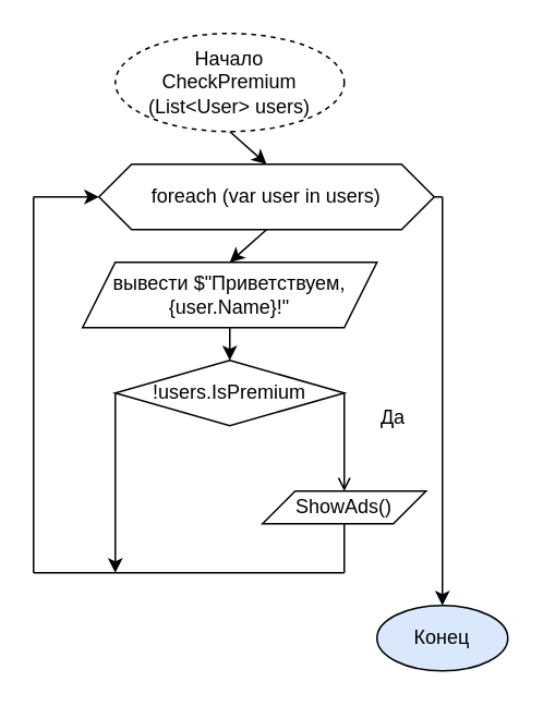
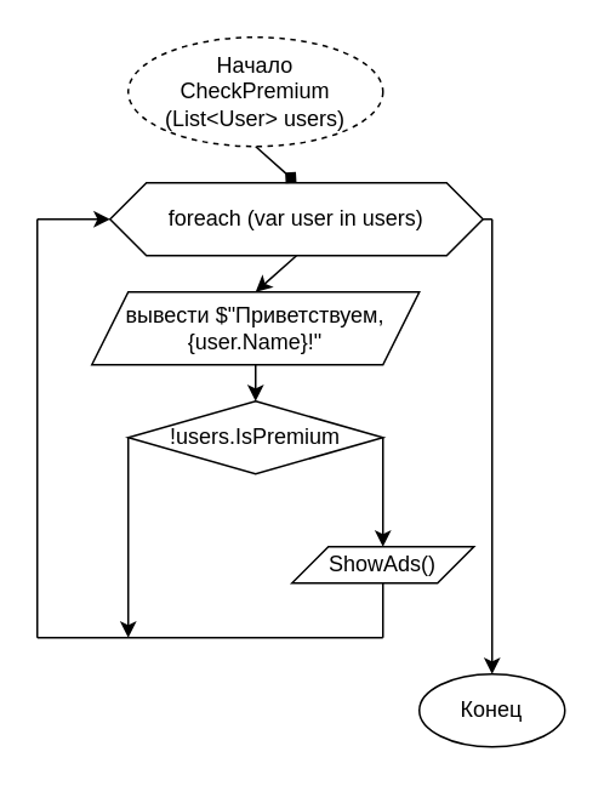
  <mxCell id="0" />
  <mxCell id="1" parent="0" />
  <mxCell id="2" value="Начало&lt;br&gt;CheckPremium&lt;br&gt;(List&amp;lt;User&amp;gt; users)" style="ellipse;whiteSpace=wrap;html=1;dashed=1;" vertex="1" parent="1"><mxGeometry x="70" y="20" width="140" height="60" as="geometry" /></mxCell>
  <mxCell id="3" value="foreach (var user in users)" style="shape=hexagon;perimeter=hexagonPerimeter2;whiteSpace=wrap;html=1;fixedSize=1;" vertex="1" parent="1"><mxGeometry x="60" y="100" width="205" height="40" as="geometry" /></mxCell>
- <mxCell id="4" value="" style="endArrow=classic;html=1;rounded=0;exitX=0.5;exitY=1;exitDx=0;exitDy=0;entryX=0.5;entryY=0;entryDx=0;entryDy=0;" edge="1" parent="1" source="2" target="3"><mxGeometry width="50" height="50" relative="1" as="geometry"><mxPoint x="130" y="340" as="sourcePoint" /><mxPoint x="180" y="290" as="targetPoint" /></mxGeometry></mxCell>
+ <mxCell id="4" value="" style="endArrow=diamond;html=1;rounded=0;exitX=0.5;exitY=1;exitDx=0;exitDy=0;entryX=0.5;entryY=0;entryDx=0;entryDy=0;" edge="1" parent="1" source="2" target="3"><mxGeometry width="50" height="50" relative="1" as="geometry"><mxPoint x="130" y="340" as="sourcePoint" /><mxPoint x="180" y="290" as="targetPoint" /></mxGeometry></mxCell>
  <mxCell id="5" value="вывести&amp;nbsp;$&quot;Приветствуем, {user.Name}!&quot;" style="shape=parallelogram;perimeter=parallelogramPerimeter;whiteSpace=wrap;html=1;fixedSize=1;" vertex="1" parent="1"><mxGeometry x="50" y="160" width="180" height="40" as="geometry" /></mxCell>
  <mxCell id="6" value="!users.IsPremium" style="rhombus;whiteSpace=wrap;html=1;" vertex="1" parent="1"><mxGeometry x="70" y="220" width="140" height="40" as="geometry" /></mxCell>
  <mxCell id="7" value="" style="endArrow=classic;html=1;rounded=0;exitX=0.5;exitY=1;exitDx=0;exitDy=0;entryX=0.5;entryY=0;entryDx=0;entryDy=0;" edge="1" parent="1" source="3" target="5"><mxGeometry width="50" height="50" relative="1" as="geometry"><mxPoint x="130" y="330" as="sourcePoint" /><mxPoint x="180" y="280" as="targetPoint" /></mxGeometry></mxCell>
  <mxCell id="8" value="" style="endArrow=classic;html=1;rounded=0;exitX=0.5;exitY=1;exitDx=0;exitDy=0;entryX=0.5;entryY=0;entryDx=0;entryDy=0;" edge="1" parent="1" source="5" target="6"><mxGeometry width="50" height="50" relative="1" as="geometry"><mxPoint x="130" y="330" as="sourcePoint" /><mxPoint x="180" y="280" as="targetPoint" /></mxGeometry></mxCell>
  <mxCell id="9" value="ShowAds()" style="shape=parallelogram;perimeter=parallelogramPerimeter;whiteSpace=wrap;html=1;fixedSize=1;" vertex="1" parent="1"><mxGeometry x="160" y="300" width="100" height="20" as="geometry" /></mxCell>
- <mxCell id="10" value="" style="endArrow=open;html=1;rounded=0;exitX=1;exitY=0.5;exitDx=0;exitDy=0;entryX=0.5;entryY=0;entryDx=0;entryDy=0;" edge="1" parent="1" source="6" target="9"><mxGeometry width="50" height="50" relative="1" as="geometry"><mxPoint x="130" y="330" as="sourcePoint" /><mxPoint x="180" y="280" as="targetPoint" /></mxGeometry></mxCell>
- <mxCell id="11" value="Да" style="text;html=1;strokeColor=none;fillColor=none;align=center;verticalAlign=middle;whiteSpace=wrap;rounded=0;" vertex="1" parent="1"><mxGeometry x="210" y="240" width="60" height="30" as="geometry" /></mxCell>
+ <mxCell id="10" value="" style="endArrow=classic;html=1;rounded=0;exitX=1;exitY=0.5;exitDx=0;exitDy=0;entryX=0.5;entryY=0;entryDx=0;entryDy=0;" edge="1" parent="1" source="6" target="9"><mxGeometry width="50" height="50" relative="1" as="geometry"><mxPoint x="130" y="330" as="sourcePoint" /><mxPoint x="180" y="280" as="targetPoint" /></mxGeometry></mxCell>
  <mxCell id="12" value="" style="endArrow=none;html=1;rounded=0;entryX=0.5;entryY=1;entryDx=0;entryDy=0;" edge="1" parent="1" target="9"><mxGeometry width="50" height="50" relative="1" as="geometry"><mxPoint x="210" y="350" as="sourcePoint" /><mxPoint x="180" y="280" as="targetPoint" /></mxGeometry></mxCell>
  <mxCell id="13" value="" style="endArrow=none;html=1;rounded=0;" edge="1" parent="1"><mxGeometry width="50" height="50" relative="1" as="geometry"><mxPoint x="20" y="350" as="sourcePoint" /><mxPoint x="210" y="350" as="targetPoint" /></mxGeometry></mxCell>
  <mxCell id="14" value="" style="endArrow=none;html=1;rounded=0;" edge="1" parent="1"><mxGeometry width="50" height="50" relative="1" as="geometry"><mxPoint x="20" y="350" as="sourcePoint" /><mxPoint x="20" y="120" as="targetPoint" /></mxGeometry></mxCell>
  <mxCell id="15" value="" style="endArrow=classic;html=1;rounded=0;entryX=0;entryY=0.5;entryDx=0;entryDy=0;" edge="1" parent="1" target="3"><mxGeometry width="50" height="50" relative="1" as="geometry"><mxPoint x="20" y="120" as="sourcePoint" /><mxPoint x="180" y="280" as="targetPoint" /></mxGeometry></mxCell>
  <mxCell id="16" value="" style="endArrow=classic;html=1;rounded=0;exitX=0;exitY=0.5;exitDx=0;exitDy=0;" edge="1" parent="1" source="6"><mxGeometry width="50" height="50" relative="1" as="geometry"><mxPoint x="130" y="330" as="sourcePoint" /><mxPoint x="70" y="350" as="targetPoint" /></mxGeometry></mxCell>
  <mxCell id="17" value="" style="endArrow=none;html=1;rounded=0;exitX=1;exitY=0.5;exitDx=0;exitDy=0;" edge="1" parent="1" source="3"><mxGeometry width="50" height="50" relative="1" as="geometry"><mxPoint x="130" y="330" as="sourcePoint" /><mxPoint x="270" y="120" as="targetPoint" /></mxGeometry></mxCell>
  <mxCell id="18" value="" style="endArrow=classic;html=1;rounded=0;" edge="1" parent="1"><mxGeometry width="50" height="50" relative="1" as="geometry"><mxPoint x="270" y="120" as="sourcePoint" /><mxPoint x="270" y="370" as="targetPoint" /></mxGeometry></mxCell>
- <mxCell id="19" value="Конец" style="ellipse;whiteSpace=wrap;html=1;fillColor=#dae8fc;" vertex="1" parent="1"><mxGeometry x="230" y="370" width="80" height="40" as="geometry" /></mxCell>
+ <mxCell id="19" value="Конец" style="ellipse;whiteSpace=wrap;html=1;" vertex="1" parent="1"><mxGeometry x="230" y="370" width="80" height="40" as="geometry" /></mxCell>
